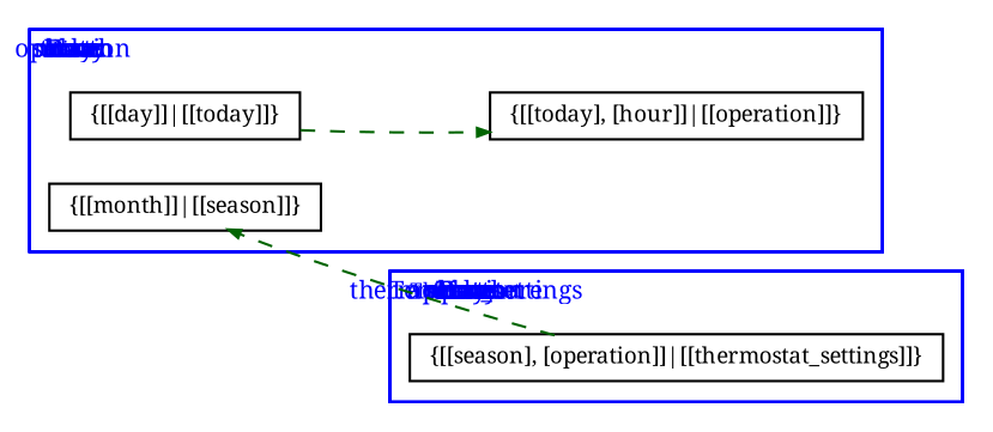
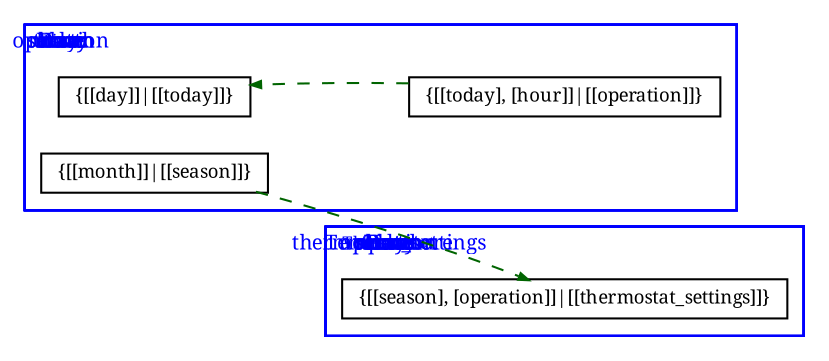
  digraph {
    fontname="Noto Serif"
    rankdir=LR
    node [fontname="Noto Serif" fontsize=9 shape=record]
    edge [arrowsize=0.5 color=darkgreen fontname="Noto Serif" style=dashed]
    "{[[month]]|[[season]]}" [height=0.1 width=0.05]
    "{[[day]]|[[today]]}" [height=0.1 width=0.05]
    "{[[today], [hour]]|[[operation]]}" [height=0.1 width=0.05]
    "{[[season], [operation]]|[[thermostat_settings]]}" [height=0.1 width=0.05]
    subgraph cluster_1 {
      color=blue
      fontcolor=blue
      fontsize=8
      label=Time
      labeljust=l
      "{[[month]]|[[season]]}"
      "{[[day]]|[[today]]}"
      "{[[today], [hour]]|[[operation]]}"
      subgraph cluster_2 {
        color=blue
        fontcolor=blue
        fontsize=10
        label=Date
        labeljust=l
      }
      subgraph cluster_3 {
        color=blue
        fontcolor=blue
        fontsize=10
        label=Hour
        labeljust=l
      }
      subgraph cluster_4 {
        color=blue
        fontcolor=blue
        fontsize=10
        label=month
        labeljust=l
      }
      subgraph cluster_5 {
        color=blue
        fontcolor=blue
        fontsize=10
        label=day
        labeljust=l
      }
      subgraph cluster_6 {
        color=blue
        fontcolor=blue
        fontsize=10
        label=today
        labeljust=l
      }
      subgraph cluster_7 {
        color=blue
        fontcolor=blue
        fontsize=10
        label=hour
        labeljust=l
      }
      subgraph cluster_8 {
        color=blue
        fontcolor=blue
        fontsize=10
        label=season
        labeljust=l
      }
      subgraph cluster_9 {
        color=blue
        fontcolor=blue
        fontsize=10
        label=operation
        labeljust=l
      }
    }
    subgraph cluster_10 {
      color=blue
      fontcolor=blue
      fontsize=8
      label=Thermostat
      labeljust=l
      "{[[season], [operation]]|[[thermostat_settings]]}"
      subgraph cluster_11 {
        color=blue
        fontcolor=blue
        fontsize=10
        label=Time
        labeljust=l
      }
      subgraph cluster_12 {
        color=blue
        fontcolor=blue
        fontsize=10
        label=Date
        labeljust=l
      }
      subgraph cluster_13 {
        color=blue
        fontcolor=blue
        fontsize=10
        label=Hour
        labeljust=l
      }
      subgraph cluster_14 {
        color=blue
        fontcolor=blue
        fontsize=10
        label=month
        labeljust=l
      }
      subgraph cluster_15 {
        color=blue
        fontcolor=blue
        fontsize=10
        label=day
        labeljust=l
      }
      subgraph cluster_16 {
        color=blue
        fontcolor=blue
        fontsize=10
        label=today
        labeljust=l
      }
      subgraph cluster_17 {
        color=blue
        fontcolor=blue
        fontsize=10
        label=hour
        labeljust=l
      }
      subgraph cluster_18 {
        color=blue
        fontcolor=blue
        fontsize=10
        label=season
        labeljust=l
      }
      subgraph cluster_19 {
        color=blue
        fontcolor=blue
        fontsize=10
        label=operation
        labeljust=l
      }
      subgraph cluster_20 {
        color=blue
        fontcolor=blue
        fontsize=10
        label=Temperature
        labeljust=l
      }
      subgraph cluster_21 {
        color=blue
        fontcolor=blue
        fontsize=10
        label=thermostat_settings
        labeljust=l
      }
    }
    subgraph cluster_22 {
      color=blue
      fontcolor=blue
      fontsize=8
      label=Date
      labeljust=l
      subgraph cluster_23 {
        color=blue
        fontcolor=blue
        fontsize=10
        label=month
        labeljust=l
      }
      subgraph cluster_24 {
        color=blue
        fontcolor=blue
        fontsize=10
        label=day
        labeljust=l
      }
      subgraph cluster_25 {
        color=blue
        fontcolor=blue
        fontsize=10
        label=today
        labeljust=l
      }
    }
    subgraph cluster_26 {
      color=blue
      fontcolor=blue
      fontsize=8
      label=Hour
      labeljust=l
      subgraph cluster_27 {
        color=blue
        fontcolor=blue
        fontsize=10
        label=hour
        labeljust=l
      }
    }
    subgraph cluster_28 {
      color=blue
      fontcolor=blue
      fontsize=8
      label=Temperature
      labeljust=l
      subgraph cluster_29 {
        color=blue
        fontcolor=blue
        fontsize=10
        label=thermostat_settings
        labeljust=l
      }
    }
-   "{[[season], [operation]]|[[thermostat_settings]]}" -> "{[[month]]|[[season]]}"
-   "{[[day]]|[[today]]}" -> "{[[today], [hour]]|[[operation]]}"
+   "{[[month]]|[[season]]}" -> "{[[season], [operation]]|[[thermostat_settings]]}"
+   "{[[today], [hour]]|[[operation]]}" -> "{[[day]]|[[today]]}"
  }
